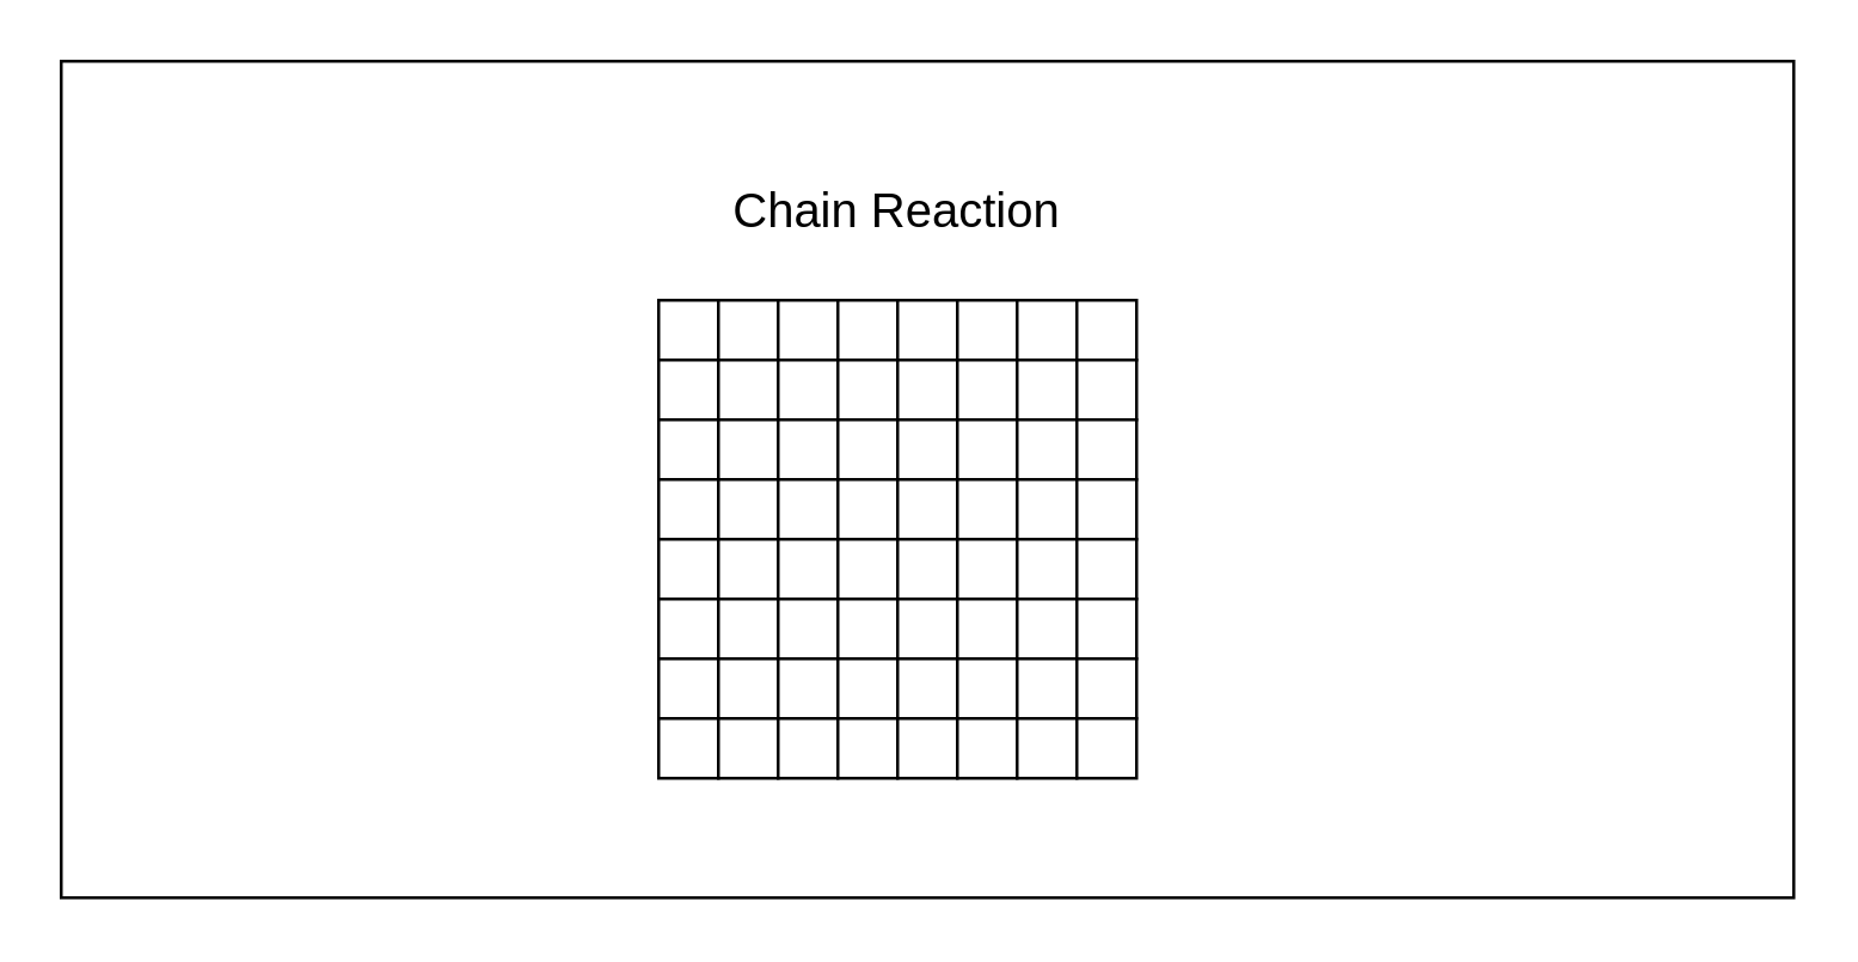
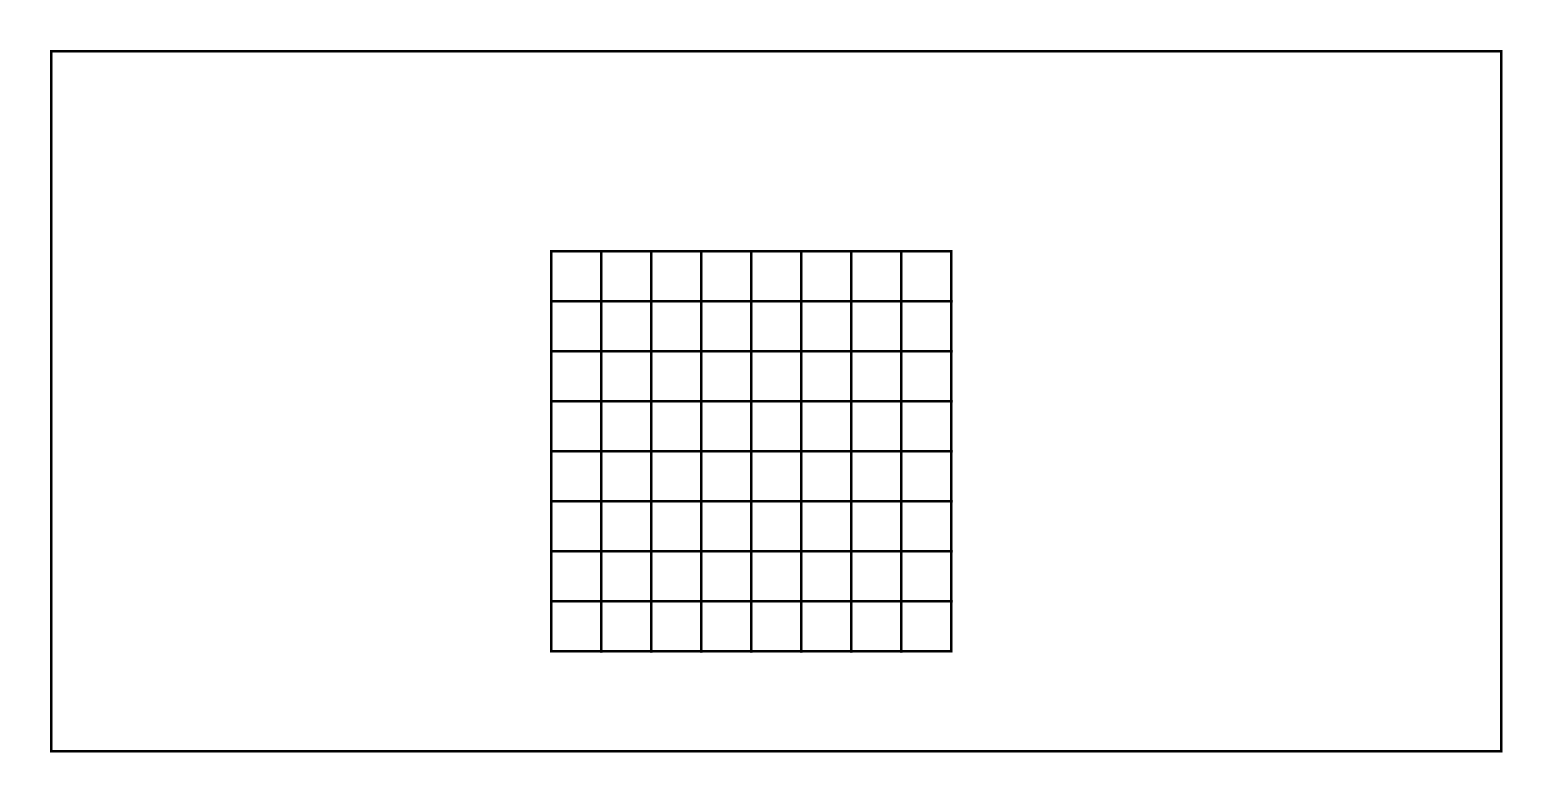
  <mxCell id="0" />
  <mxCell id="1" parent="0" />
  <mxCell id="2" value="" style="rounded=0;whiteSpace=wrap;html=1;" vertex="1" parent="1"><mxGeometry x="20" y="20" width="580" height="280" as="geometry" /></mxCell>
- <mxCell id="3" value="Chain Reaction" style="text;html=1;strokeColor=none;fillColor=none;align=center;verticalAlign=middle;whiteSpace=wrap;rounded=0;strokeWidth=3;fontSize=16;" vertex="1" parent="1"><mxGeometry x="225" y="60" width="150" height="20" as="geometry" /></mxCell>
  <mxCell id="4" value="" style="whiteSpace=wrap;html=1;aspect=fixed;strokeWidth=1;fontSize=16;" vertex="1" parent="1"><mxGeometry x="220" y="100" width="21" height="21" as="geometry" /></mxCell>
  <mxCell id="5" value="" style="whiteSpace=wrap;html=1;aspect=fixed;strokeWidth=1;fontSize=16;" vertex="1" parent="1"><mxGeometry x="240" y="100" width="20" height="20" as="geometry" /></mxCell>
  <mxCell id="6" value="" style="whiteSpace=wrap;html=1;aspect=fixed;strokeWidth=1;fontSize=16;" vertex="1" parent="1"><mxGeometry x="260" y="100" width="20" height="20" as="geometry" /></mxCell>
  <mxCell id="7" value="" style="whiteSpace=wrap;html=1;aspect=fixed;strokeWidth=1;fontSize=16;" vertex="1" parent="1"><mxGeometry x="280" y="100" width="20" height="20" as="geometry" /></mxCell>
  <mxCell id="8" value="" style="whiteSpace=wrap;html=1;aspect=fixed;strokeWidth=1;fontSize=16;" vertex="1" parent="1"><mxGeometry x="300" y="100" width="20" height="20" as="geometry" /></mxCell>
  <mxCell id="9" value="" style="whiteSpace=wrap;html=1;aspect=fixed;strokeWidth=1;fontSize=16;" vertex="1" parent="1"><mxGeometry x="320" y="100" width="20" height="20" as="geometry" /></mxCell>
  <mxCell id="10" value="" style="whiteSpace=wrap;html=1;aspect=fixed;strokeWidth=1;fontSize=16;" vertex="1" parent="1"><mxGeometry x="340" y="100" width="20" height="20" as="geometry" /></mxCell>
  <mxCell id="11" value="" style="whiteSpace=wrap;html=1;aspect=fixed;strokeWidth=1;fontSize=16;" vertex="1" parent="1"><mxGeometry x="360" y="100" width="20" height="20" as="geometry" /></mxCell>
  <mxCell id="12" value="" style="whiteSpace=wrap;html=1;aspect=fixed;strokeWidth=1;fontSize=16;" vertex="1" parent="1"><mxGeometry x="220" y="120" width="20" height="20" as="geometry" /></mxCell>
  <mxCell id="13" value="" style="whiteSpace=wrap;html=1;aspect=fixed;strokeWidth=1;fontSize=16;" vertex="1" parent="1"><mxGeometry x="240" y="120" width="20" height="20" as="geometry" /></mxCell>
  <mxCell id="14" value="" style="whiteSpace=wrap;html=1;aspect=fixed;strokeWidth=1;fontSize=16;" vertex="1" parent="1"><mxGeometry x="260" y="120" width="20" height="20" as="geometry" /></mxCell>
  <mxCell id="15" value="" style="whiteSpace=wrap;html=1;aspect=fixed;strokeWidth=1;fontSize=16;" vertex="1" parent="1"><mxGeometry x="280" y="120" width="20" height="20" as="geometry" /></mxCell>
  <mxCell id="16" value="" style="whiteSpace=wrap;html=1;aspect=fixed;strokeWidth=1;fontSize=16;" vertex="1" parent="1"><mxGeometry x="300" y="120" width="20" height="20" as="geometry" /></mxCell>
  <mxCell id="17" value="" style="whiteSpace=wrap;html=1;aspect=fixed;strokeWidth=1;fontSize=16;" vertex="1" parent="1"><mxGeometry x="320" y="120" width="20" height="20" as="geometry" /></mxCell>
  <mxCell id="18" value="" style="whiteSpace=wrap;html=1;aspect=fixed;strokeWidth=1;fontSize=16;" vertex="1" parent="1"><mxGeometry x="340" y="120" width="20" height="20" as="geometry" /></mxCell>
  <mxCell id="19" value="" style="whiteSpace=wrap;html=1;aspect=fixed;strokeWidth=1;fontSize=16;" vertex="1" parent="1"><mxGeometry x="360" y="120" width="20" height="20" as="geometry" /></mxCell>
  <mxCell id="20" value="" style="whiteSpace=wrap;html=1;aspect=fixed;strokeWidth=1;fontSize=16;" vertex="1" parent="1"><mxGeometry x="220" y="140" width="20" height="20" as="geometry" /></mxCell>
  <mxCell id="21" value="" style="whiteSpace=wrap;html=1;aspect=fixed;strokeWidth=1;fontSize=16;" vertex="1" parent="1"><mxGeometry x="240" y="140" width="20" height="20" as="geometry" /></mxCell>
  <mxCell id="22" value="" style="whiteSpace=wrap;html=1;aspect=fixed;strokeWidth=1;fontSize=16;" vertex="1" parent="1"><mxGeometry x="260" y="140" width="20" height="20" as="geometry" /></mxCell>
  <mxCell id="23" value="" style="whiteSpace=wrap;html=1;aspect=fixed;strokeWidth=1;fontSize=16;" vertex="1" parent="1"><mxGeometry x="280" y="140" width="20" height="20" as="geometry" /></mxCell>
  <mxCell id="24" value="" style="whiteSpace=wrap;html=1;aspect=fixed;strokeWidth=1;fontSize=16;" vertex="1" parent="1"><mxGeometry x="300" y="140" width="20" height="20" as="geometry" /></mxCell>
  <mxCell id="25" value="" style="whiteSpace=wrap;html=1;aspect=fixed;strokeWidth=1;fontSize=16;" vertex="1" parent="1"><mxGeometry x="320" y="140" width="20" height="20" as="geometry" /></mxCell>
  <mxCell id="26" value="" style="whiteSpace=wrap;html=1;aspect=fixed;strokeWidth=1;fontSize=16;" vertex="1" parent="1"><mxGeometry x="340" y="140" width="20" height="20" as="geometry" /></mxCell>
  <mxCell id="27" value="" style="whiteSpace=wrap;html=1;aspect=fixed;strokeWidth=1;fontSize=16;" vertex="1" parent="1"><mxGeometry x="360" y="140" width="20" height="20" as="geometry" /></mxCell>
  <mxCell id="28" value="" style="whiteSpace=wrap;html=1;aspect=fixed;strokeWidth=1;fontSize=16;" vertex="1" parent="1"><mxGeometry x="220" y="160" width="20" height="20" as="geometry" /></mxCell>
  <mxCell id="29" value="" style="whiteSpace=wrap;html=1;aspect=fixed;strokeWidth=1;fontSize=16;" vertex="1" parent="1"><mxGeometry x="240" y="160" width="20" height="20" as="geometry" /></mxCell>
  <mxCell id="30" value="" style="whiteSpace=wrap;html=1;aspect=fixed;strokeWidth=1;fontSize=16;" vertex="1" parent="1"><mxGeometry x="260" y="160" width="20" height="20" as="geometry" /></mxCell>
  <mxCell id="31" value="" style="whiteSpace=wrap;html=1;aspect=fixed;strokeWidth=1;fontSize=16;" vertex="1" parent="1"><mxGeometry x="280" y="160" width="20" height="20" as="geometry" /></mxCell>
  <mxCell id="32" value="" style="whiteSpace=wrap;html=1;aspect=fixed;strokeWidth=1;fontSize=16;" vertex="1" parent="1"><mxGeometry x="300" y="160" width="20" height="20" as="geometry" /></mxCell>
  <mxCell id="33" value="" style="whiteSpace=wrap;html=1;aspect=fixed;strokeWidth=1;fontSize=16;" vertex="1" parent="1"><mxGeometry x="320" y="160" width="20" height="20" as="geometry" /></mxCell>
  <mxCell id="34" value="" style="whiteSpace=wrap;html=1;aspect=fixed;strokeWidth=1;fontSize=16;" vertex="1" parent="1"><mxGeometry x="340" y="160" width="20" height="20" as="geometry" /></mxCell>
  <mxCell id="35" value="" style="whiteSpace=wrap;html=1;aspect=fixed;strokeWidth=1;fontSize=16;" vertex="1" parent="1"><mxGeometry x="360" y="160" width="20" height="20" as="geometry" /></mxCell>
  <mxCell id="36" value="" style="whiteSpace=wrap;html=1;aspect=fixed;strokeWidth=1;fontSize=16;" vertex="1" parent="1"><mxGeometry x="220" y="180" width="20" height="20" as="geometry" /></mxCell>
  <mxCell id="37" value="" style="whiteSpace=wrap;html=1;aspect=fixed;strokeWidth=1;fontSize=16;" vertex="1" parent="1"><mxGeometry x="240" y="180" width="20" height="20" as="geometry" /></mxCell>
  <mxCell id="38" value="" style="whiteSpace=wrap;html=1;aspect=fixed;strokeWidth=1;fontSize=16;" vertex="1" parent="1"><mxGeometry x="260" y="180" width="20" height="20" as="geometry" /></mxCell>
  <mxCell id="39" value="" style="whiteSpace=wrap;html=1;aspect=fixed;strokeWidth=1;fontSize=16;" vertex="1" parent="1"><mxGeometry x="280" y="180" width="20" height="20" as="geometry" /></mxCell>
  <mxCell id="40" value="" style="whiteSpace=wrap;html=1;aspect=fixed;strokeWidth=1;fontSize=16;" vertex="1" parent="1"><mxGeometry x="300" y="180" width="20" height="20" as="geometry" /></mxCell>
  <mxCell id="41" value="" style="whiteSpace=wrap;html=1;aspect=fixed;strokeWidth=1;fontSize=16;" vertex="1" parent="1"><mxGeometry x="320" y="180" width="20" height="20" as="geometry" /></mxCell>
  <mxCell id="42" value="" style="whiteSpace=wrap;html=1;aspect=fixed;strokeWidth=1;fontSize=16;" vertex="1" parent="1"><mxGeometry x="340" y="180" width="20" height="20" as="geometry" /></mxCell>
  <mxCell id="43" value="" style="whiteSpace=wrap;html=1;aspect=fixed;strokeWidth=1;fontSize=16;" vertex="1" parent="1"><mxGeometry x="360" y="180" width="20" height="20" as="geometry" /></mxCell>
  <mxCell id="44" value="" style="whiteSpace=wrap;html=1;aspect=fixed;strokeWidth=1;fontSize=16;" vertex="1" parent="1"><mxGeometry x="220" y="200" width="20" height="20" as="geometry" /></mxCell>
  <mxCell id="45" value="" style="whiteSpace=wrap;html=1;aspect=fixed;strokeWidth=1;fontSize=16;" vertex="1" parent="1"><mxGeometry x="240" y="200" width="20" height="20" as="geometry" /></mxCell>
  <mxCell id="46" value="" style="whiteSpace=wrap;html=1;aspect=fixed;strokeWidth=1;fontSize=16;" vertex="1" parent="1"><mxGeometry x="260" y="200" width="20" height="20" as="geometry" /></mxCell>
  <mxCell id="47" value="" style="whiteSpace=wrap;html=1;aspect=fixed;strokeWidth=1;fontSize=16;" vertex="1" parent="1"><mxGeometry x="280" y="200" width="20" height="20" as="geometry" /></mxCell>
  <mxCell id="48" value="" style="whiteSpace=wrap;html=1;aspect=fixed;strokeWidth=1;fontSize=16;" vertex="1" parent="1"><mxGeometry x="300" y="200" width="20" height="20" as="geometry" /></mxCell>
  <mxCell id="49" value="" style="whiteSpace=wrap;html=1;aspect=fixed;strokeWidth=1;fontSize=16;" vertex="1" parent="1"><mxGeometry x="320" y="200" width="20" height="20" as="geometry" /></mxCell>
  <mxCell id="50" value="" style="whiteSpace=wrap;html=1;aspect=fixed;strokeWidth=1;fontSize=16;" vertex="1" parent="1"><mxGeometry x="340" y="200" width="20" height="20" as="geometry" /></mxCell>
  <mxCell id="51" value="" style="whiteSpace=wrap;html=1;aspect=fixed;strokeWidth=1;fontSize=16;" vertex="1" parent="1"><mxGeometry x="360" y="200" width="20" height="20" as="geometry" /></mxCell>
  <mxCell id="52" value="" style="whiteSpace=wrap;html=1;aspect=fixed;strokeWidth=1;fontSize=16;" vertex="1" parent="1"><mxGeometry x="220" y="220" width="20" height="20" as="geometry" /></mxCell>
  <mxCell id="53" value="" style="whiteSpace=wrap;html=1;aspect=fixed;strokeWidth=1;fontSize=16;" vertex="1" parent="1"><mxGeometry x="240" y="220" width="20" height="20" as="geometry" /></mxCell>
  <mxCell id="54" value="" style="whiteSpace=wrap;html=1;aspect=fixed;strokeWidth=1;fontSize=16;" vertex="1" parent="1"><mxGeometry x="260" y="220" width="20" height="20" as="geometry" /></mxCell>
  <mxCell id="55" value="" style="whiteSpace=wrap;html=1;aspect=fixed;strokeWidth=1;fontSize=16;" vertex="1" parent="1"><mxGeometry x="280" y="220" width="20" height="20" as="geometry" /></mxCell>
  <mxCell id="56" value="" style="whiteSpace=wrap;html=1;aspect=fixed;strokeWidth=1;fontSize=16;" vertex="1" parent="1"><mxGeometry x="300" y="220" width="20" height="20" as="geometry" /></mxCell>
  <mxCell id="57" value="" style="whiteSpace=wrap;html=1;aspect=fixed;strokeWidth=1;fontSize=16;" vertex="1" parent="1"><mxGeometry x="320" y="220" width="20" height="20" as="geometry" /></mxCell>
  <mxCell id="58" value="" style="whiteSpace=wrap;html=1;aspect=fixed;strokeWidth=1;fontSize=16;" vertex="1" parent="1"><mxGeometry x="340" y="220" width="20" height="20" as="geometry" /></mxCell>
  <mxCell id="59" value="" style="whiteSpace=wrap;html=1;aspect=fixed;strokeWidth=1;fontSize=16;" vertex="1" parent="1"><mxGeometry x="360" y="220" width="20" height="20" as="geometry" /></mxCell>
  <mxCell id="60" value="" style="whiteSpace=wrap;html=1;aspect=fixed;strokeWidth=1;fontSize=16;" vertex="1" parent="1"><mxGeometry x="220" y="240" width="20" height="20" as="geometry" /></mxCell>
  <mxCell id="61" value="" style="whiteSpace=wrap;html=1;aspect=fixed;strokeWidth=1;fontSize=16;" vertex="1" parent="1"><mxGeometry x="240" y="240" width="20" height="20" as="geometry" /></mxCell>
  <mxCell id="62" value="" style="whiteSpace=wrap;html=1;aspect=fixed;strokeWidth=1;fontSize=16;" vertex="1" parent="1"><mxGeometry x="260" y="240" width="20" height="20" as="geometry" /></mxCell>
  <mxCell id="63" value="" style="whiteSpace=wrap;html=1;aspect=fixed;strokeWidth=1;fontSize=16;" vertex="1" parent="1"><mxGeometry x="280" y="240" width="20" height="20" as="geometry" /></mxCell>
  <mxCell id="64" value="" style="whiteSpace=wrap;html=1;aspect=fixed;strokeWidth=1;fontSize=16;" vertex="1" parent="1"><mxGeometry x="300" y="240" width="20" height="20" as="geometry" /></mxCell>
  <mxCell id="65" value="" style="whiteSpace=wrap;html=1;aspect=fixed;strokeWidth=1;fontSize=16;" vertex="1" parent="1"><mxGeometry x="320" y="240" width="20" height="20" as="geometry" /></mxCell>
  <mxCell id="66" value="" style="whiteSpace=wrap;html=1;aspect=fixed;strokeWidth=1;fontSize=16;" vertex="1" parent="1"><mxGeometry x="340" y="240" width="20" height="20" as="geometry" /></mxCell>
  <mxCell id="67" value="" style="whiteSpace=wrap;html=1;aspect=fixed;strokeWidth=1;fontSize=16;" vertex="1" parent="1"><mxGeometry x="360" y="240" width="20" height="20" as="geometry" /></mxCell>
